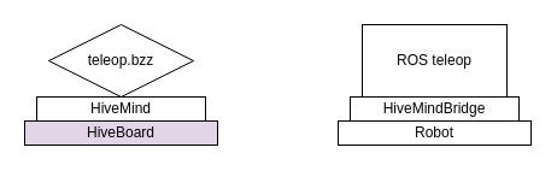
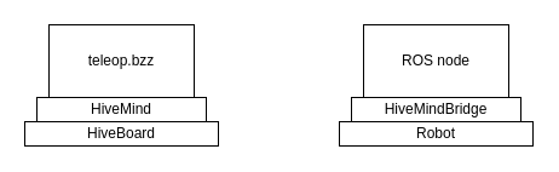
  <mxCell id="0" />
  <mxCell id="1" parent="0" />
- <mxCell id="2" value="teleop.bzz" style="rhombus;whiteSpace=wrap;html=1;" vertex="1" parent="1"><mxGeometry x="40" y="20" width="120" height="60" as="geometry" /></mxCell>
+ <mxCell id="2" value="teleop.bzz" style="rounded=0;whiteSpace=wrap;html=1;" vertex="1" parent="1"><mxGeometry x="40" y="20" width="120" height="60" as="geometry" /></mxCell>
  <mxCell id="3" value="HiveMind" style="rounded=0;whiteSpace=wrap;html=1;" vertex="1" parent="1"><mxGeometry x="30" y="80" width="140" height="20" as="geometry" /></mxCell>
- <mxCell id="4" value="HiveBoard" style="rounded=0;whiteSpace=wrap;html=1;fillColor=#e1d5e7;" vertex="1" parent="1"><mxGeometry x="20" y="100" width="160" height="20" as="geometry" /></mxCell>
- <mxCell id="5" value="ROS teleop" style="rounded=0;whiteSpace=wrap;html=1;" vertex="1" parent="1"><mxGeometry x="300" y="20" width="120" height="60" as="geometry" /></mxCell>
+ <mxCell id="4" value="HiveBoard" style="rounded=0;whiteSpace=wrap;html=1;" vertex="1" parent="1"><mxGeometry x="20" y="100" width="160" height="20" as="geometry" /></mxCell>
+ <mxCell id="5" value="ROS node" style="rounded=0;whiteSpace=wrap;html=1;" vertex="1" parent="1"><mxGeometry x="300" y="20" width="120" height="60" as="geometry" /></mxCell>
  <mxCell id="6" value="HiveMindBridge" style="rounded=0;whiteSpace=wrap;html=1;" vertex="1" parent="1"><mxGeometry x="290" y="80" width="140" height="20" as="geometry" /></mxCell>
  <mxCell id="7" value="Robot" style="rounded=0;whiteSpace=wrap;html=1;" vertex="1" parent="1"><mxGeometry x="280" y="100" width="160" height="20" as="geometry" /></mxCell>
